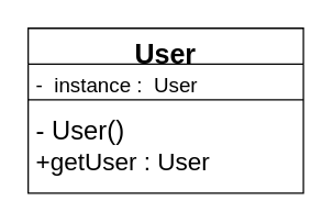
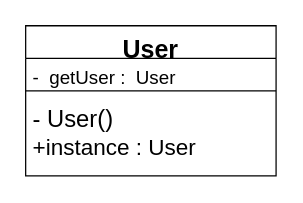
  <mxCell id="0" />
  <mxCell id="1" parent="0" />
  <mxCell id="2" value="User" style="swimlane;fontStyle=1;align=center;verticalAlign=top;childLayout=stackLayout;horizontal=1;startSize=26;horizontalStack=0;resizeParent=1;resizeParentMax=0;resizeLast=0;collapsible=1;marginBottom=0;fontSize=20;" parent="1" vertex="1"><mxGeometry x="20" y="20" width="200" height="120" as="geometry" /></mxCell>
- <mxCell id="3" value="-  instance :  User" style="text;strokeColor=none;fillColor=none;align=left;verticalAlign=top;spacingLeft=4;spacingRight=4;overflow=hidden;rotatable=0;points=[[0,0.5],[1,0.5]];portConstraint=eastwest;fontSize=15;" parent="2" vertex="1"><mxGeometry y="26" width="200" height="22" as="geometry" /></mxCell>
+ <mxCell id="3" value="-  getUser :  User" style="text;strokeColor=none;fillColor=none;align=left;verticalAlign=top;spacingLeft=4;spacingRight=4;overflow=hidden;rotatable=0;points=[[0,0.5],[1,0.5]];portConstraint=eastwest;fontSize=15;" parent="2" vertex="1"><mxGeometry y="26" width="200" height="22" as="geometry" /></mxCell>
  <mxCell id="4" value="" style="line;strokeWidth=1;fillColor=none;align=left;verticalAlign=middle;spacingTop=-1;spacingLeft=3;spacingRight=3;rotatable=0;labelPosition=right;points=[];portConstraint=eastwest;" parent="2" vertex="1"><mxGeometry y="48" width="200" height="8" as="geometry" /></mxCell>
  <mxCell id="5" value="- User()" style="text;strokeColor=none;fillColor=none;align=left;verticalAlign=top;spacingLeft=4;spacingRight=4;overflow=hidden;rotatable=0;points=[[0,0.5],[1,0.5]];portConstraint=eastwest;fontSize=19;" parent="2" vertex="1"><mxGeometry y="56" width="200" height="24" as="geometry" /></mxCell>
- <mxCell id="6" value="+getUser : User" style="text;strokeColor=none;fillColor=none;align=left;verticalAlign=top;spacingLeft=4;spacingRight=4;overflow=hidden;rotatable=0;points=[[0,0.5],[1,0.5]];portConstraint=eastwest;fontSize=18;" parent="2" vertex="1"><mxGeometry y="80" width="200" height="40" as="geometry" /></mxCell>
+ <mxCell id="6" value="+instance : User" style="text;strokeColor=none;fillColor=none;align=left;verticalAlign=top;spacingLeft=4;spacingRight=4;overflow=hidden;rotatable=0;points=[[0,0.5],[1,0.5]];portConstraint=eastwest;fontSize=18;" parent="2" vertex="1"><mxGeometry y="80" width="200" height="40" as="geometry" /></mxCell>
